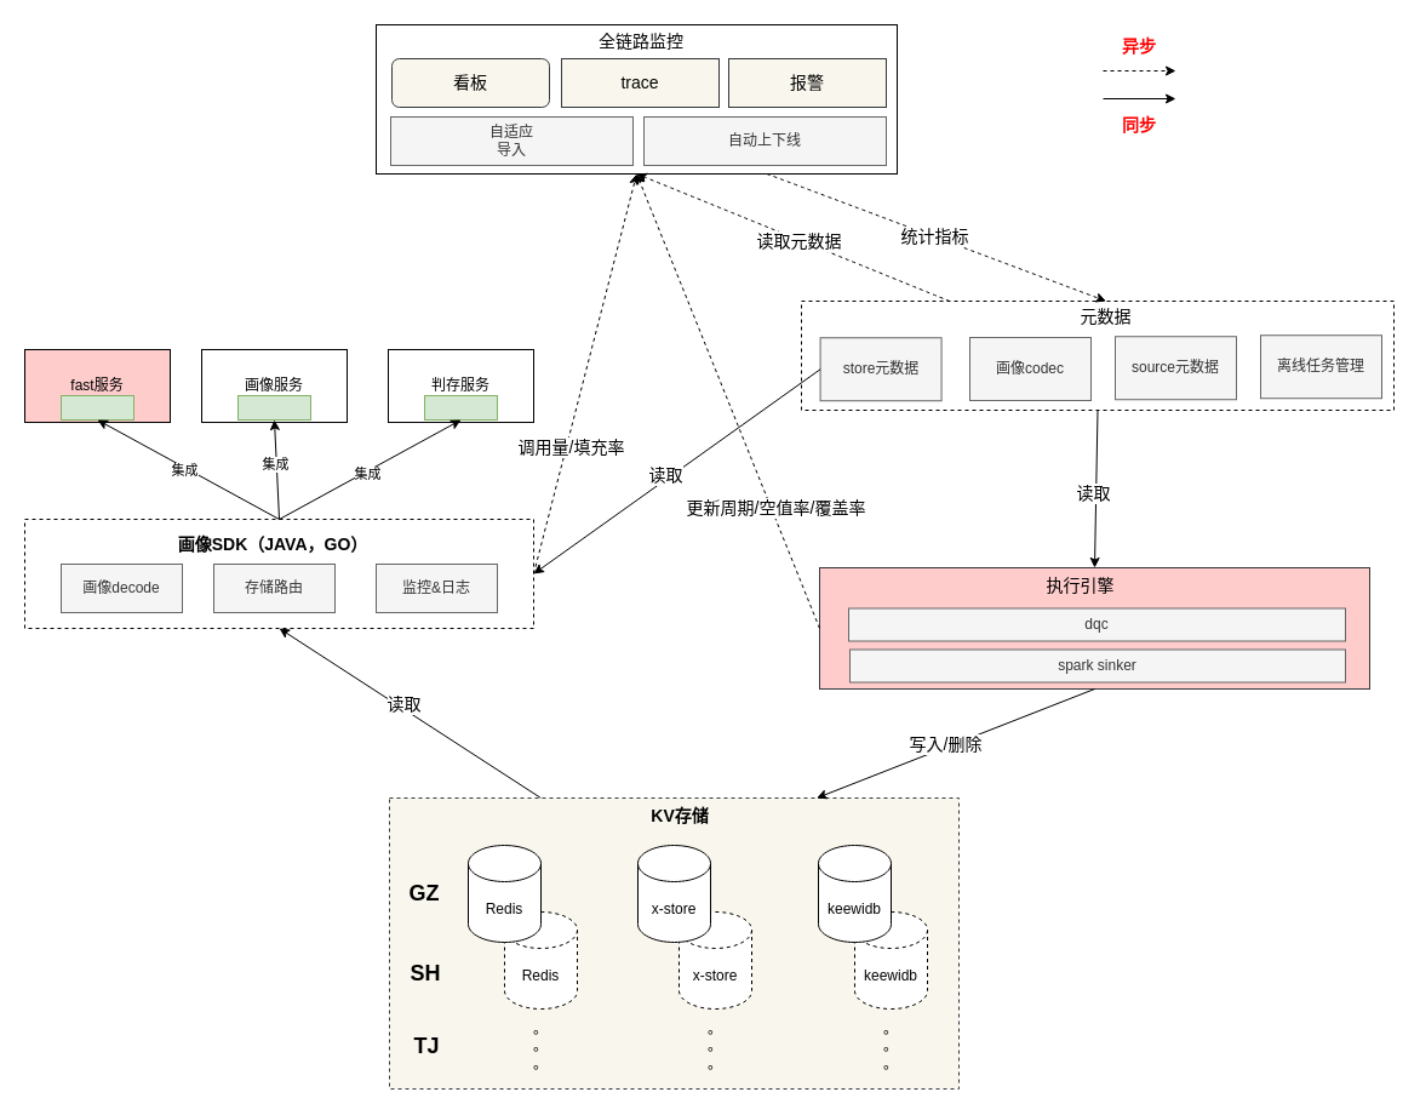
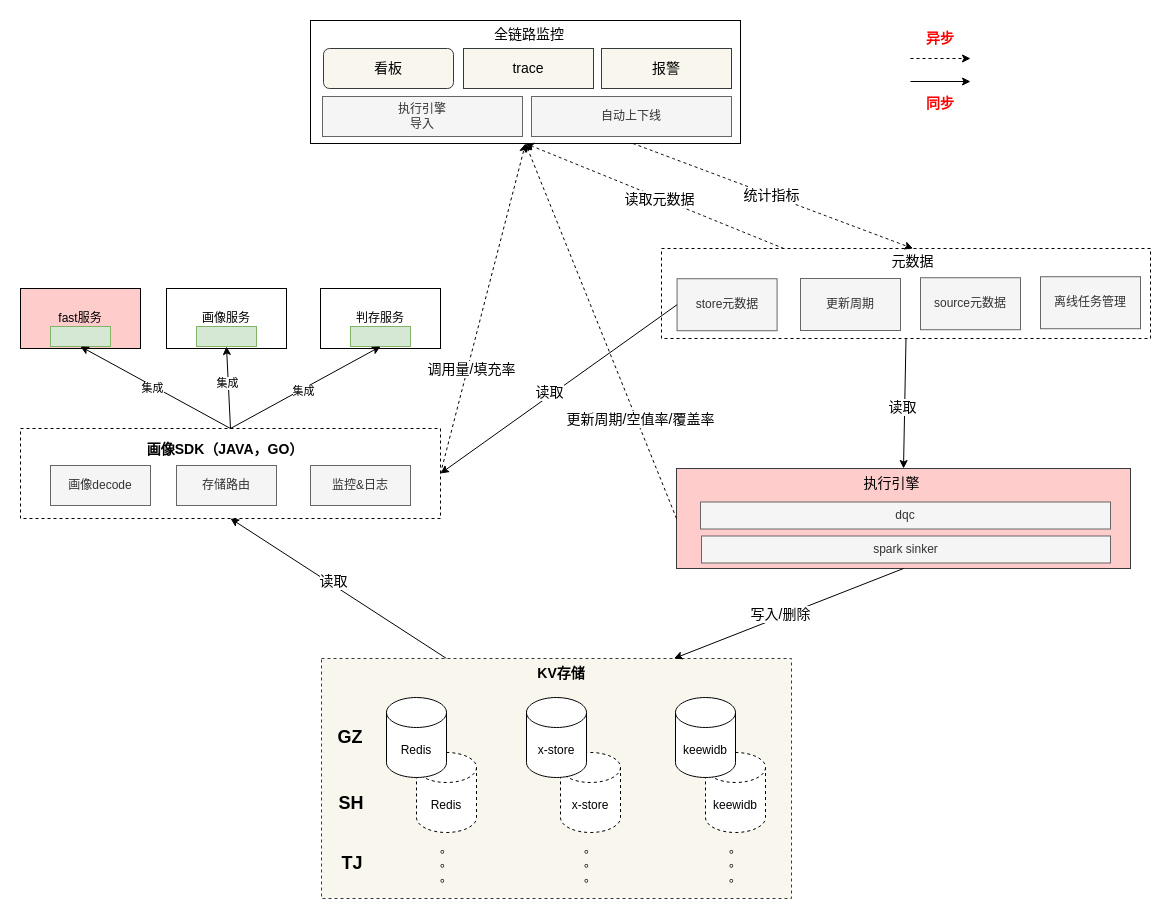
  <mxCell id="0" />
  <mxCell id="1" parent="0" />
  <mxCell id="2" value="&lt;span style=&quot;color: rgba(0, 0, 0, 0); font-family: monospace; font-size: 0px; text-align: start;&quot;&gt;%3CmxGraphModel%3E%3Croot%3E%3CmxCell%20id%3D%220%22%2F%3E%3CmxCell%20id%3D%221%22%20parent%3D%220%22%2F%3E%3CmxCell%20id%3D%222%22%20value%3D%22%26lt%3Bspan%20style%3D%26quot%3Bfont-size%3A%2014px%26quot%3B%26gt%3B%26lt%3Bb%26gt%3B%E7%BB%9F%E4%B8%80%E7%94%BB%E5%83%8FSDK%26lt%3B%2Fb%26gt%3B%26lt%3B%2Fspan%26gt%3B%22%20style%3D%22text%3Bhtml%3D1%3BstrokeColor%3Dnone%3BfillColor%3Dnone%3Balign%3Dcenter%3BverticalAlign%3Dmiddle%3BwhiteSpace%3Dwrap%3Brounded%3D0%3Bdashed%3D1%3BfontSize%3D18%3B%22%20vertex%3D%221%22%20parent%3D%221%22%3E%3CmxGeometry%20x%3D%22141%22%20y%3D%22300%22%20width%3D%22350%22%20height%3D%2240%22%20as%3D%22geometry%22%2F%3E%3C%2FmxCell%3E%3C%2Froot%3E%3C%2FmxGraphModel%3E&lt;/span&gt;" style="rounded=0;whiteSpace=wrap;html=1;dashed=1;" vertex="1" parent="1"><mxGeometry x="20" y="428" width="420" height="90" as="geometry" /></mxCell>
  <mxCell id="3" value="fast服务" style="rounded=0;whiteSpace=wrap;html=1;fillColor=#ffcccc;" vertex="1" parent="1"><mxGeometry x="20" y="288" width="120" height="60" as="geometry" /></mxCell>
  <mxCell id="4" value="画像服务" style="rounded=0;whiteSpace=wrap;html=1;" vertex="1" parent="1"><mxGeometry x="166" y="288" width="120" height="60" as="geometry" /></mxCell>
  <mxCell id="5" value="判存服务" style="rounded=0;whiteSpace=wrap;html=1;" vertex="1" parent="1"><mxGeometry x="320" y="288" width="120" height="60" as="geometry" /></mxCell>
  <mxCell id="6" value="" style="rounded=0;whiteSpace=wrap;html=1;fillColor=#d5e8d4;strokeColor=#82b366;" vertex="1" parent="1"><mxGeometry x="50" y="326" width="60" height="20" as="geometry" /></mxCell>
  <mxCell id="7" value="" style="rounded=0;whiteSpace=wrap;html=1;fillColor=#d5e8d4;strokeColor=#82b366;" vertex="1" parent="1"><mxGeometry x="196" y="326" width="60" height="20" as="geometry" /></mxCell>
  <mxCell id="8" value="" style="rounded=0;whiteSpace=wrap;html=1;fillColor=#d5e8d4;strokeColor=#82b366;" vertex="1" parent="1"><mxGeometry x="350" y="326" width="60" height="20" as="geometry" /></mxCell>
  <mxCell id="9" value="" style="endArrow=classic;html=1;rounded=0;entryX=0.5;entryY=1;entryDx=0;entryDy=0;exitX=0.5;exitY=0;exitDx=0;exitDy=0;" edge="1" parent="1" target="6" source="2"><mxGeometry width="50" height="50" relative="1" as="geometry"><mxPoint x="320" y="458" as="sourcePoint" /><mxPoint x="80" y="428" as="targetPoint" /></mxGeometry></mxCell>
  <mxCell id="10" value="集成" style="edgeLabel;html=1;align=center;verticalAlign=middle;resizable=0;points=[];" vertex="1" connectable="0" parent="9"><mxGeometry x="0.026" y="3" relative="1" as="geometry"><mxPoint y="-1" as="offset" /></mxGeometry></mxCell>
  <mxCell id="11" value="" style="endArrow=classic;html=1;rounded=0;entryX=0.5;entryY=1;entryDx=0;entryDy=0;exitX=0.5;exitY=0;exitDx=0;exitDy=0;" edge="1" parent="1" target="7" source="2"><mxGeometry width="50" height="50" relative="1" as="geometry"><mxPoint x="320" y="458" as="sourcePoint" /><mxPoint x="90" y="356" as="targetPoint" /></mxGeometry></mxCell>
  <mxCell id="12" value="集成" style="edgeLabel;html=1;align=center;verticalAlign=middle;resizable=0;points=[];" vertex="1" connectable="0" parent="11"><mxGeometry x="0.122" relative="1" as="geometry"><mxPoint x="-1" as="offset" /></mxGeometry></mxCell>
  <mxCell id="13" value="" style="endArrow=classic;html=1;rounded=0;entryX=0.5;entryY=1;entryDx=0;entryDy=0;exitX=0.5;exitY=0;exitDx=0;exitDy=0;" edge="1" parent="1" target="8" source="2"><mxGeometry width="50" height="50" relative="1" as="geometry"><mxPoint x="320" y="458" as="sourcePoint" /><mxPoint x="110" y="376" as="targetPoint" /></mxGeometry></mxCell>
  <mxCell id="14" value="集成" style="edgeLabel;html=1;align=center;verticalAlign=middle;resizable=0;points=[];" vertex="1" connectable="0" parent="13"><mxGeometry x="-0.047" y="-2" relative="1" as="geometry"><mxPoint as="offset" /></mxGeometry></mxCell>
  <mxCell id="15" value="&lt;span style=&quot;font-size: 14px&quot;&gt;&lt;b&gt;画像SDK（JAVA，GO）&lt;/b&gt;&lt;/span&gt;" style="text;html=1;strokeColor=none;fillColor=none;align=center;verticalAlign=middle;whiteSpace=wrap;rounded=0;dashed=1;fontSize=18;" vertex="1" parent="1"><mxGeometry x="50" y="428" width="350" height="40" as="geometry" /></mxCell>
  <mxCell id="16" value="画像decode" style="rounded=0;whiteSpace=wrap;html=1;fillColor=#f5f5f5;fontColor=#333333;strokeColor=#666666;flipH=1;flipV=1;" vertex="1" parent="1"><mxGeometry x="50" y="465" width="100" height="40" as="geometry" /></mxCell>
  <mxCell id="17" value="存储路由" style="rounded=0;whiteSpace=wrap;html=1;fillColor=#f5f5f5;fontColor=#333333;strokeColor=#666666;flipH=1;flipV=1;" vertex="1" parent="1"><mxGeometry x="176" y="465" width="100" height="40" as="geometry" /></mxCell>
  <mxCell id="18" value="监控&amp;amp;日志" style="rounded=0;whiteSpace=wrap;html=1;fillColor=#f5f5f5;fontColor=#333333;strokeColor=#666666;flipH=1;flipV=1;" vertex="1" parent="1"><mxGeometry x="310" y="465" width="100" height="40" as="geometry" /></mxCell>
  <mxCell id="19" value="" style="endArrow=classic;html=1;rounded=0;fontSize=14;exitX=0;exitY=0;exitDx=0;exitDy=0;entryX=0.5;entryY=1;entryDx=0;entryDy=0;" edge="1" parent="1" source="35" target="2"><mxGeometry width="50" height="50" relative="1" as="geometry"><mxPoint x="210" y="608" as="sourcePoint" /><mxPoint x="260" y="558" as="targetPoint" /></mxGeometry></mxCell>
  <mxCell id="20" value="读取" style="edgeLabel;html=1;align=center;verticalAlign=middle;resizable=0;points=[];fontSize=14;" vertex="1" connectable="0" parent="19"><mxGeometry x="0.067" y="-3" relative="1" as="geometry"><mxPoint as="offset" /></mxGeometry></mxCell>
  <mxCell id="21" value="" style="group" vertex="1" connectable="0" parent="1"><mxGeometry x="320" y="658" width="471" height="240" as="geometry" /></mxCell>
  <mxCell id="22" value="" style="rounded=0;whiteSpace=wrap;html=1;dashed=1;fontSize=14;fillColor=#f9f7ed;strokeColor=#36393d;" vertex="1" parent="21"><mxGeometry x="1" width="470" height="240" as="geometry" /></mxCell>
  <mxCell id="23" value="keewidb" style="shape=cylinder3;whiteSpace=wrap;html=1;boundedLbl=1;backgroundOutline=1;size=15;dashed=1;" vertex="1" parent="21"><mxGeometry x="385" y="94" width="60" height="80" as="geometry" /></mxCell>
  <mxCell id="24" value="x-store" style="shape=cylinder3;whiteSpace=wrap;html=1;boundedLbl=1;backgroundOutline=1;size=15;dashed=1;" vertex="1" parent="21"><mxGeometry x="240" y="94" width="60" height="80" as="geometry" /></mxCell>
  <mxCell id="25" value="Redis" style="shape=cylinder3;whiteSpace=wrap;html=1;boundedLbl=1;backgroundOutline=1;size=15;dashed=1;" vertex="1" parent="21"><mxGeometry x="96" y="94" width="60" height="80" as="geometry" /></mxCell>
  <mxCell id="26" value="Redis" style="shape=cylinder3;whiteSpace=wrap;html=1;boundedLbl=1;backgroundOutline=1;size=15;" vertex="1" parent="21"><mxGeometry x="66" y="39" width="60" height="80" as="geometry" /></mxCell>
  <mxCell id="27" value="x-store" style="shape=cylinder3;whiteSpace=wrap;html=1;boundedLbl=1;backgroundOutline=1;size=15;" vertex="1" parent="21"><mxGeometry x="206" y="39" width="60" height="80" as="geometry" /></mxCell>
  <mxCell id="28" value="keewidb" style="shape=cylinder3;whiteSpace=wrap;html=1;boundedLbl=1;backgroundOutline=1;size=15;" vertex="1" parent="21"><mxGeometry x="355" y="39" width="60" height="80" as="geometry" /></mxCell>
  <mxCell id="29" value="&lt;font style=&quot;font-size: 18px&quot;&gt;&lt;b&gt;GZ&lt;/b&gt;&lt;/font&gt;" style="text;html=1;strokeColor=none;fillColor=none;align=center;verticalAlign=middle;whiteSpace=wrap;rounded=0;dashed=1;" vertex="1" parent="21"><mxGeometry y="64" width="60" height="30" as="geometry" /></mxCell>
  <mxCell id="30" value="&lt;b&gt;&lt;font style=&quot;font-size: 18px&quot;&gt;SH&lt;/font&gt;&lt;/b&gt;" style="text;html=1;strokeColor=none;fillColor=none;align=center;verticalAlign=middle;whiteSpace=wrap;rounded=0;dashed=1;" vertex="1" parent="21"><mxGeometry x="1" y="129.5" width="60" height="30" as="geometry" /></mxCell>
  <mxCell id="31" value="。&lt;br&gt;。&lt;br&gt;。" style="text;html=1;strokeColor=none;fillColor=none;align=center;verticalAlign=middle;whiteSpace=wrap;rounded=0;dashed=1;" vertex="1" parent="21"><mxGeometry x="96" y="190" width="60" height="30" as="geometry" /></mxCell>
  <mxCell id="32" value="。&lt;br&gt;。&lt;br&gt;。" style="text;html=1;strokeColor=none;fillColor=none;align=center;verticalAlign=middle;whiteSpace=wrap;rounded=0;dashed=1;" vertex="1" parent="21"><mxGeometry x="240" y="190" width="60" height="30" as="geometry" /></mxCell>
  <mxCell id="33" value="。&lt;br&gt;。&lt;br&gt;。" style="text;html=1;strokeColor=none;fillColor=none;align=center;verticalAlign=middle;whiteSpace=wrap;rounded=0;dashed=1;" vertex="1" parent="21"><mxGeometry x="385" y="190" width="60" height="30" as="geometry" /></mxCell>
  <mxCell id="34" value="&lt;b&gt;&lt;font style=&quot;font-size: 18px&quot;&gt;TJ&lt;/font&gt;&lt;/b&gt;" style="text;html=1;strokeColor=none;fillColor=none;align=center;verticalAlign=middle;whiteSpace=wrap;rounded=0;dashed=1;" vertex="1" parent="21"><mxGeometry x="2" y="190" width="60" height="30" as="geometry" /></mxCell>
  <mxCell id="35" value="&lt;b&gt;&lt;font style=&quot;font-size: 14px;&quot;&gt;KV存储&lt;/font&gt;&lt;/b&gt;" style="text;html=1;strokeColor=none;fillColor=none;align=center;verticalAlign=middle;whiteSpace=wrap;rounded=0;dashed=1;" vertex="1" parent="21"><mxGeometry x="126" width="230" height="30" as="geometry" /></mxCell>
  <mxCell id="36" value="" style="rounded=0;whiteSpace=wrap;html=1;fontSize=14;" vertex="1" parent="1"><mxGeometry x="310" y="20" width="430" height="123" as="geometry" /></mxCell>
  <mxCell id="37" value="" style="rounded=0;whiteSpace=wrap;html=1;fontSize=14;fillColor=#ffcccc;strokeColor=#36393d;" vertex="1" parent="1"><mxGeometry x="676" y="468" width="454" height="100" as="geometry" /></mxCell>
  <mxCell id="38" value="" style="endArrow=classic;html=1;rounded=0;fontSize=14;exitX=0.5;exitY=1;exitDx=0;exitDy=0;entryX=0.75;entryY=0;entryDx=0;entryDy=0;" edge="1" parent="1" source="37" target="22"><mxGeometry width="50" height="50" relative="1" as="geometry"><mxPoint x="456" y="668" as="sourcePoint" /><mxPoint x="240" y="528" as="targetPoint" /></mxGeometry></mxCell>
  <mxCell id="39" value="写入/删除" style="edgeLabel;html=1;align=center;verticalAlign=middle;resizable=0;points=[];fontSize=14;" vertex="1" connectable="0" parent="38"><mxGeometry x="0.067" y="-3" relative="1" as="geometry"><mxPoint as="offset" /></mxGeometry></mxCell>
  <mxCell id="40" value="" style="endArrow=classic;html=1;rounded=0;fontSize=14;exitX=0.5;exitY=1;exitDx=0;exitDy=0;entryX=0.5;entryY=0;entryDx=0;entryDy=0;" edge="1" parent="1" source="54" target="37"><mxGeometry width="50" height="50" relative="1" as="geometry"><mxPoint x="736" y="538" as="sourcePoint" /><mxPoint x="520" y="398" as="targetPoint" /></mxGeometry></mxCell>
  <mxCell id="41" value="读取" style="edgeLabel;html=1;align=center;verticalAlign=middle;resizable=0;points=[];fontSize=14;" vertex="1" connectable="0" parent="40"><mxGeometry x="0.067" y="-3" relative="1" as="geometry"><mxPoint as="offset" /></mxGeometry></mxCell>
  <mxCell id="42" value="dqc" style="rounded=0;whiteSpace=wrap;html=1;fillColor=#f5f5f5;fontColor=#333333;strokeColor=#666666;flipH=1;flipV=1;" vertex="1" parent="1"><mxGeometry x="700" y="501.5" width="410" height="27" as="geometry" /></mxCell>
  <mxCell id="43" value="spark sinker" style="rounded=0;whiteSpace=wrap;html=1;fillColor=#f5f5f5;fontColor=#333333;strokeColor=#666666;flipH=1;flipV=1;" vertex="1" parent="1"><mxGeometry x="701" y="535.5" width="409" height="27" as="geometry" /></mxCell>
  <mxCell id="44" value="执行引擎" style="text;html=1;strokeColor=none;fillColor=none;align=center;verticalAlign=middle;whiteSpace=wrap;rounded=0;fontSize=14;" vertex="1" parent="1"><mxGeometry x="848.5" y="468" width="85" height="30" as="geometry" /></mxCell>
  <mxCell id="45" value="看板" style="whiteSpace=wrap;html=1;fontSize=14;fillColor=#f9f7ed;strokeColor=#36393d;rounded=1;" vertex="1" parent="1"><mxGeometry x="323" y="48" width="130" height="40" as="geometry" /></mxCell>
  <mxCell id="46" value="trace" style="rounded=0;whiteSpace=wrap;html=1;fontSize=14;fillColor=#f9f7ed;strokeColor=#36393d;" vertex="1" parent="1"><mxGeometry x="463" y="48" width="130" height="40" as="geometry" /></mxCell>
  <mxCell id="47" value="报警" style="rounded=0;whiteSpace=wrap;html=1;fontSize=14;fillColor=#f9f7ed;strokeColor=#36393d;" vertex="1" parent="1"><mxGeometry x="601" y="48" width="130" height="40" as="geometry" /></mxCell>
  <mxCell id="48" value="" style="endArrow=classic;html=1;rounded=0;fontSize=14;dashed=1;entryX=0.5;entryY=1;entryDx=0;entryDy=0;exitX=1;exitY=0.5;exitDx=0;exitDy=0;" edge="1" parent="1" source="2" target="36"><mxGeometry width="50" height="50" relative="1" as="geometry"><mxPoint x="70" y="648" as="sourcePoint" /><mxPoint x="120" y="598" as="targetPoint" /></mxGeometry></mxCell>
  <mxCell id="49" value="调用量/填充率" style="edgeLabel;html=1;align=center;verticalAlign=middle;resizable=0;points=[];fontSize=14;" vertex="1" connectable="0" parent="48"><mxGeometry x="-0.274" y="14" relative="1" as="geometry"><mxPoint x="13" y="19" as="offset" /></mxGeometry></mxCell>
  <mxCell id="50" value="" style="endArrow=classic;html=1;rounded=0;fontSize=14;dashed=1;entryX=0.5;entryY=1;entryDx=0;entryDy=0;exitX=0;exitY=0.5;exitDx=0;exitDy=0;" edge="1" parent="1" source="37" target="36"><mxGeometry width="50" height="50" relative="1" as="geometry"><mxPoint x="450" y="483" as="sourcePoint" /><mxPoint x="510" as="targetPoint" y="178" /></mxGeometry></mxCell>
  <mxCell id="51" value="更新周期/空值率/覆盖率" style="edgeLabel;html=1;align=center;verticalAlign=middle;resizable=0;points=[];fontSize=14;" vertex="1" connectable="0" parent="50"><mxGeometry x="-0.665" y="-27" relative="1" as="geometry"><mxPoint x="-36" y="-26" as="offset" /></mxGeometry></mxCell>
  <mxCell id="52" value="" style="endArrow=classic;html=1;rounded=0;fontSize=14;curved=1;exitX=0.25;exitY=0;exitDx=0;exitDy=0;entryX=0.5;entryY=1;entryDx=0;entryDy=0;dashed=1;" edge="1" parent="1" source="54" target="36"><mxGeometry width="50" height="50" relative="1" as="geometry"><mxPoint x="580" y="248" as="sourcePoint" /><mxPoint x="630" y="198" as="targetPoint" /></mxGeometry></mxCell>
  <mxCell id="53" value="读取元数据" style="edgeLabel;html=1;align=center;verticalAlign=middle;resizable=0;points=[];fontSize=14;" vertex="1" connectable="0" parent="52"><mxGeometry x="-0.038" y="1" relative="1" as="geometry"><mxPoint as="offset" /></mxGeometry></mxCell>
  <mxCell id="54" value="" style="rounded=0;whiteSpace=wrap;html=1;dashed=1;fontSize=14;" vertex="1" parent="1"><mxGeometry x="661" y="248" width="489" height="90" as="geometry" /></mxCell>
- <mxCell id="55" value="画像codec" style="rounded=0;whiteSpace=wrap;html=1;fillColor=#f5f5f5;fontColor=#333333;strokeColor=#666666;flipH=1;flipV=1;" vertex="1" parent="1"><mxGeometry x="800.003" y="277.995" width="100" height="52" as="geometry" /></mxCell>
+ <mxCell id="55" value="更新周期" style="rounded=0;whiteSpace=wrap;html=1;fillColor=#f5f5f5;fontColor=#333333;strokeColor=#666666;flipH=1;flipV=1;" vertex="1" parent="1"><mxGeometry x="800.003" y="277.995" width="100" height="52" as="geometry" /></mxCell>
  <mxCell id="56" value="store元数据" style="rounded=0;whiteSpace=wrap;html=1;fillColor=#f5f5f5;fontColor=#333333;strokeColor=#666666;flipH=1;flipV=1;" vertex="1" parent="1"><mxGeometry x="676.58" y="278.23" width="100" height="52" as="geometry" /></mxCell>
  <mxCell id="57" value="source元数据" style="rounded=0;whiteSpace=wrap;html=1;fillColor=#f5f5f5;fontColor=#333333;strokeColor=#666666;flipH=1;flipV=1;" vertex="1" parent="1"><mxGeometry x="919.997" y="277.231" width="100" height="52" as="geometry" /></mxCell>
  <mxCell id="58" value="元数据" style="text;html=1;strokeColor=none;fillColor=none;align=center;verticalAlign=middle;whiteSpace=wrap;rounded=0;fontSize=14;" vertex="1" parent="1"><mxGeometry x="870" y="248" width="85" height="25" as="geometry" /></mxCell>
  <mxCell id="59" value="离线任务管理" style="rounded=0;whiteSpace=wrap;html=1;fillColor=#f5f5f5;fontColor=#333333;strokeColor=#666666;flipH=1;flipV=1;" vertex="1" parent="1"><mxGeometry x="1039.997" y="276.225" width="100" height="52" as="geometry" /></mxCell>
- <mxCell id="60" value="自适应&lt;br&gt;导入" style="rounded=0;whiteSpace=wrap;html=1;fillColor=#f5f5f5;fontColor=#333333;strokeColor=#666666;flipH=1;flipV=1;" vertex="1" parent="1"><mxGeometry x="322" y="96" width="200" height="40" as="geometry" /></mxCell>
+ <mxCell id="60" value="执行引擎&lt;br&gt;导入" style="rounded=0;whiteSpace=wrap;html=1;fillColor=#f5f5f5;fontColor=#333333;strokeColor=#666666;flipH=1;flipV=1;" vertex="1" parent="1"><mxGeometry x="322" y="96" width="200" height="40" as="geometry" /></mxCell>
  <mxCell id="61" value="自动上下线" style="rounded=0;whiteSpace=wrap;html=1;fillColor=#f5f5f5;fontColor=#333333;strokeColor=#666666;flipH=1;flipV=1;" vertex="1" parent="1"><mxGeometry x="531.003" y="96.001" width="200" height="40" as="geometry" /></mxCell>
  <mxCell id="62" value="全链路监控" style="text;strokeColor=none;fillColor=none;align=left;verticalAlign=middle;spacingLeft=4;spacingRight=4;overflow=hidden;points=[[0,0.5],[1,0.5]];portConstraint=eastwest;rotatable=0;whiteSpace=wrap;html=1;dashed=1;fontSize=14;" vertex="1" parent="1"><mxGeometry x="488" y="23" width="80" height="20" as="geometry" /></mxCell>
  <mxCell id="63" value="" style="endArrow=classic;html=1;rounded=0;fontSize=14;curved=1;exitX=0.75;exitY=1;exitDx=0;exitDy=0;entryX=0.5;entryY=0;entryDx=0;entryDy=0;dashed=1;" edge="1" parent="1" source="36" target="58"><mxGeometry width="50" height="50" relative="1" as="geometry"><mxPoint x="880" y="188" as="sourcePoint" /><mxPoint x="930" y="138" as="targetPoint" /></mxGeometry></mxCell>
  <mxCell id="64" value="统计指标" style="edgeLabel;html=1;align=center;verticalAlign=middle;resizable=0;points=[];fontSize=14;" vertex="1" connectable="0" parent="63"><mxGeometry x="-0.017" relative="1" as="geometry"><mxPoint as="offset" /></mxGeometry></mxCell>
  <mxCell id="65" value="" style="endArrow=classic;html=1;rounded=0;fontSize=14;exitX=0;exitY=0.5;exitDx=0;exitDy=0;entryX=1;entryY=0.5;entryDx=0;entryDy=0;" edge="1" parent="1" source="56" target="2"><mxGeometry width="50" height="50" relative="1" as="geometry"><mxPoint x="915.5" y="348" as="sourcePoint" /><mxPoint x="913" y="478" as="targetPoint" /></mxGeometry></mxCell>
  <mxCell id="66" value="读取" style="edgeLabel;html=1;align=center;verticalAlign=middle;resizable=0;points=[];fontSize=14;" vertex="1" connectable="0" parent="65"><mxGeometry x="0.067" y="-3" relative="1" as="geometry"><mxPoint as="offset" /></mxGeometry></mxCell>
  <mxCell id="67" value="" style="group" vertex="1" connectable="0" parent="1"><mxGeometry x="910" y="23" width="60" height="95" as="geometry" /></mxCell>
  <mxCell id="68" value="" style="endArrow=classic;html=1;rounded=0;fontSize=14;" edge="1" parent="67"><mxGeometry width="50" height="50" relative="1" as="geometry"><mxPoint y="58" as="sourcePoint" /><mxPoint x="60" y="58" as="targetPoint" /></mxGeometry></mxCell>
  <mxCell id="69" value="" style="endArrow=classic;html=1;rounded=0;fontSize=14;dashed=1;" edge="1" parent="67"><mxGeometry width="50" height="50" relative="1" as="geometry"><mxPoint y="35" as="sourcePoint" /><mxPoint x="60" y="35" as="targetPoint" /></mxGeometry></mxCell>
  <mxCell id="70" value="&lt;b&gt;异步&lt;/b&gt;" style="text;html=1;strokeColor=none;fillColor=none;align=center;verticalAlign=middle;whiteSpace=wrap;rounded=0;dashed=1;fontSize=14;fontColor=#FF0000;" vertex="1" parent="67"><mxGeometry width="60" height="30" as="geometry" /></mxCell>
  <mxCell id="71" value="&lt;b&gt;同步&lt;/b&gt;" style="text;html=1;strokeColor=none;fillColor=none;align=center;verticalAlign=middle;whiteSpace=wrap;rounded=0;dashed=1;fontSize=14;fontColor=#FF0000;" vertex="1" parent="67"><mxGeometry y="65" width="60" height="30" as="geometry" /></mxCell>
